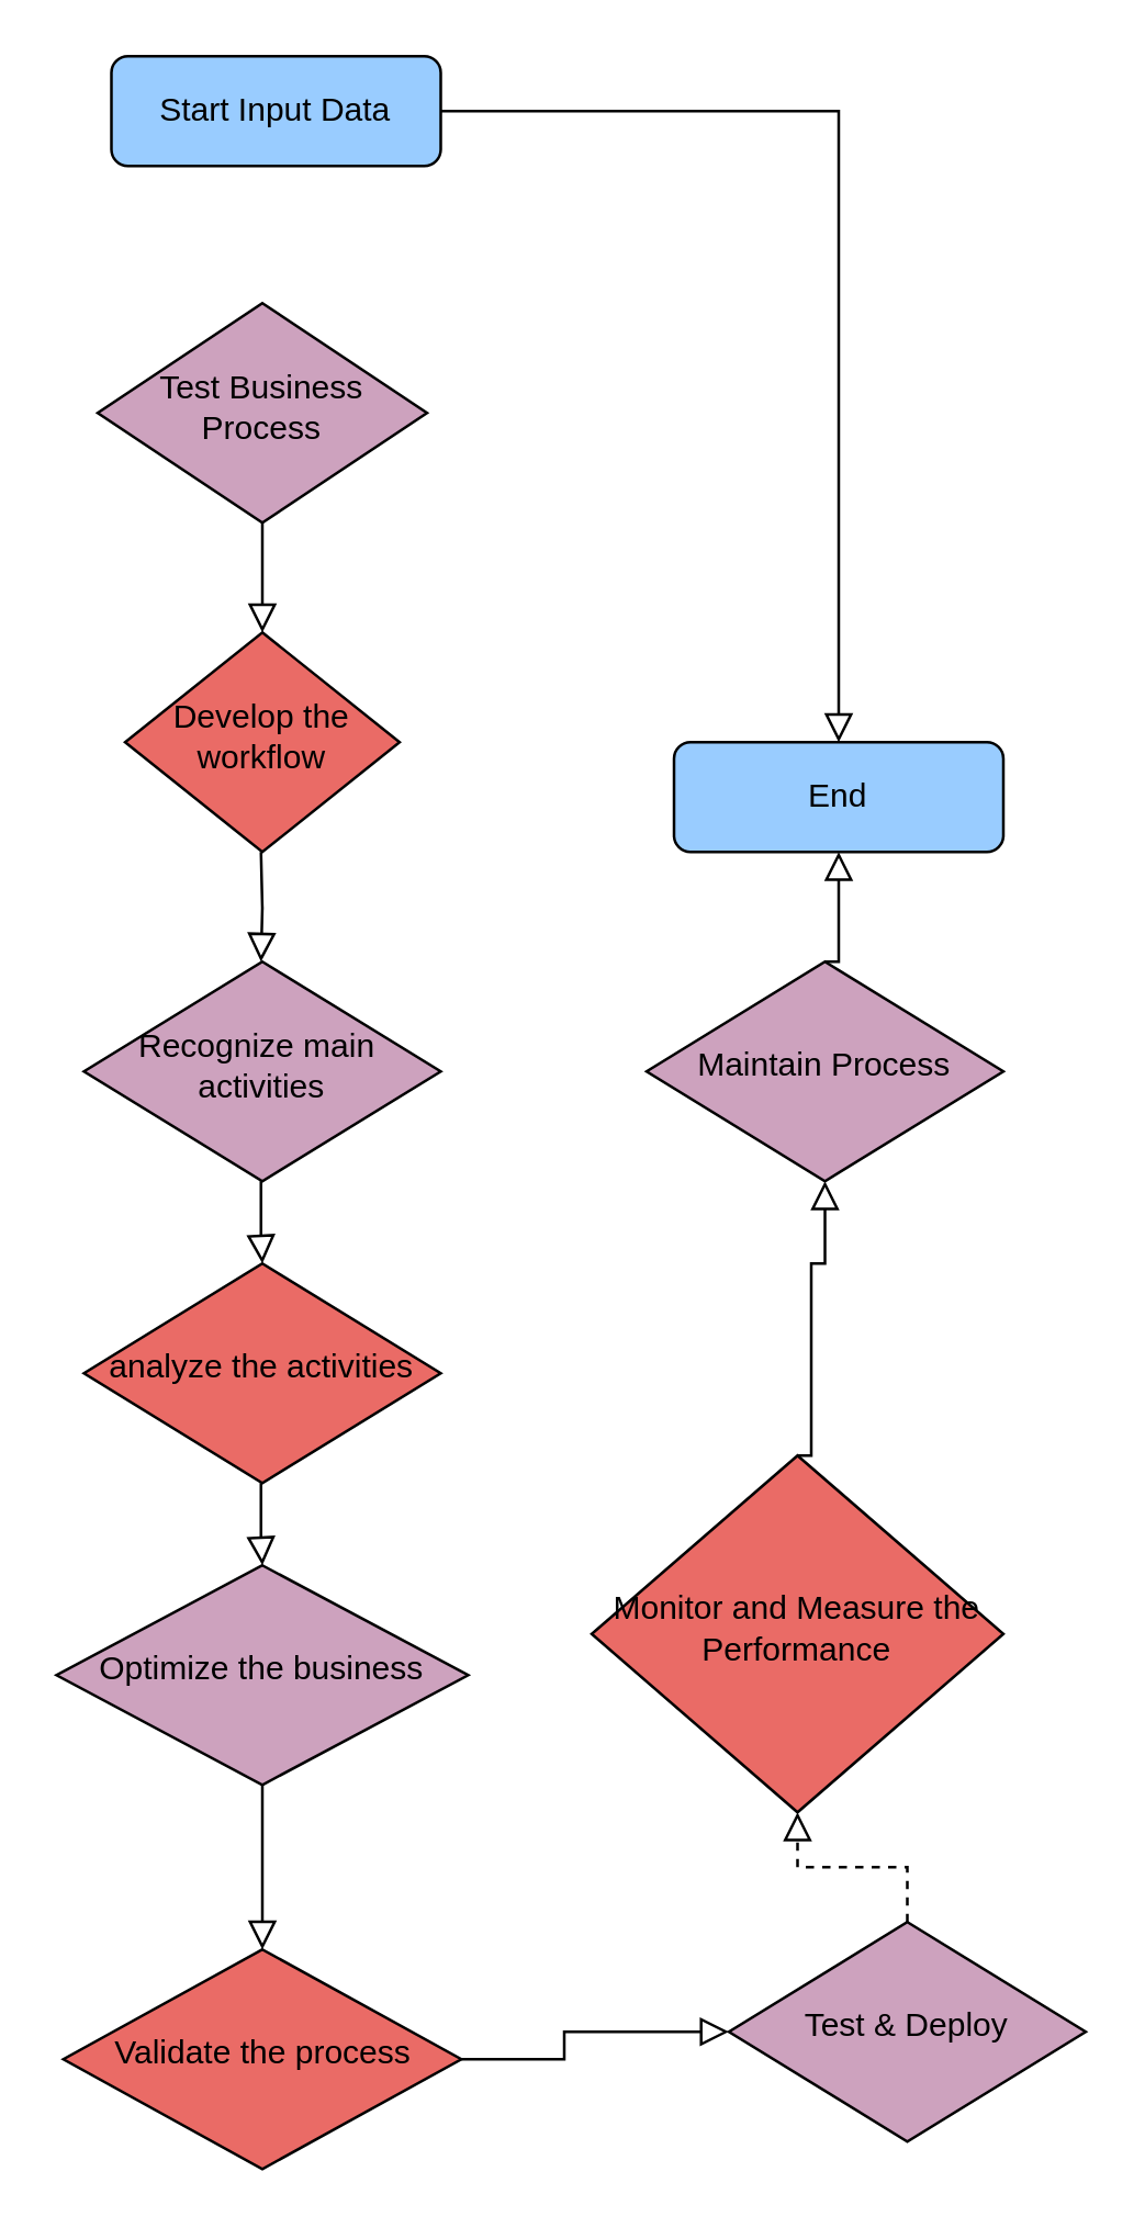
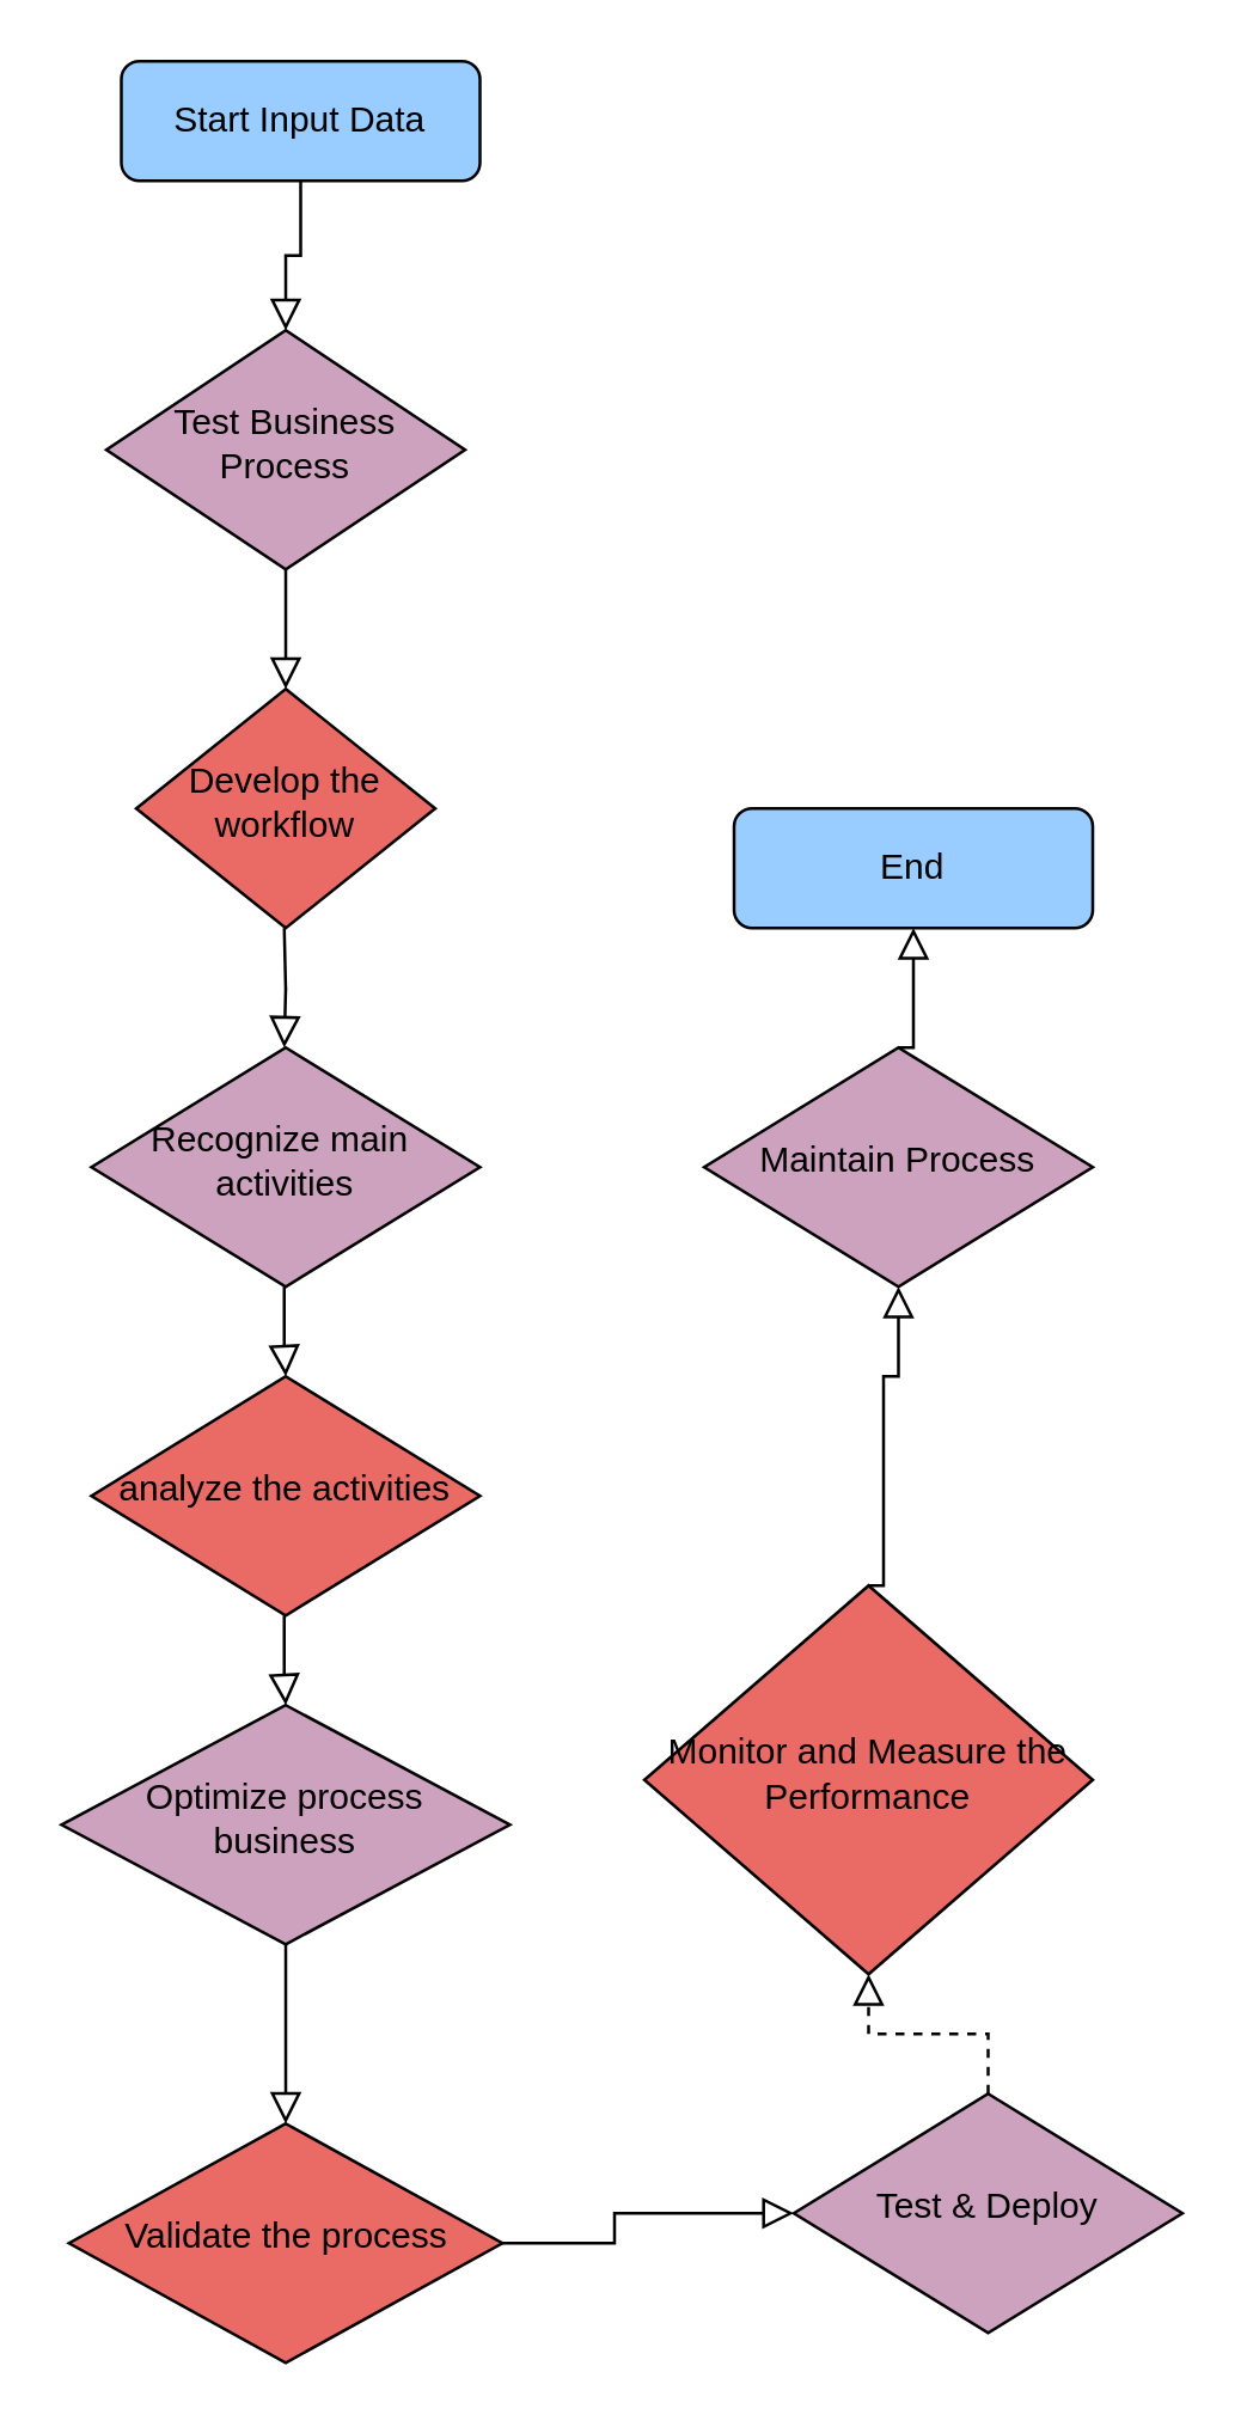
  <mxCell id="0" />
  <mxCell id="1" parent="0" />
- <mxCell id="2" value="" style="rounded=0;html=1;jettySize=auto;orthogonalLoop=1;fontSize=11;endArrow=block;endFill=0;endSize=8;strokeWidth=1;shadow=0;labelBackgroundColor=none;edgeStyle=orthogonalEdgeStyle;" parent="1" source="3" target="6" edge="1"><mxGeometry relative="1" as="geometry" /></mxCell>
+ <mxCell id="2" value="" style="rounded=0;html=1;jettySize=auto;orthogonalLoop=1;fontSize=11;endArrow=block;endFill=0;endSize=8;strokeWidth=1;shadow=0;labelBackgroundColor=none;edgeStyle=orthogonalEdgeStyle;" parent="1" source="3" target="4" edge="1"><mxGeometry relative="1" as="geometry" /></mxCell>
  <mxCell id="3" value="Start Input Data" style="rounded=1;whiteSpace=wrap;html=1;fontSize=12;glass=0;strokeWidth=1;shadow=0;fillColor=#99CCFF;" parent="1" vertex="1"><mxGeometry x="40" y="20" width="120" height="40" as="geometry" /></mxCell>
  <mxCell id="4" value="Test Business Process&lt;br&gt;" style="rhombus;whiteSpace=wrap;html=1;shadow=0;fontFamily=Helvetica;fontSize=12;align=center;strokeWidth=1;spacing=6;spacingTop=-4;fillColor=#CDA2BE;" parent="1" vertex="1"><mxGeometry x="35" y="110" width="120" height="80" as="geometry" /></mxCell>
  <mxCell id="5" value="Develop the workflow" style="rhombus;whiteSpace=wrap;html=1;shadow=0;fontFamily=Helvetica;fontSize=12;align=center;strokeWidth=1;spacing=6;spacingTop=-4;fillColor=#EA6B66;" parent="1" vertex="1"><mxGeometry x="45" y="230" width="100" height="80" as="geometry" /></mxCell>
  <mxCell id="6" value="End" style="rounded=1;whiteSpace=wrap;html=1;fontSize=12;glass=0;strokeWidth=1;shadow=0;fillColor=#99CCFF;" parent="1" vertex="1"><mxGeometry x="245" y="270" width="120" height="40" as="geometry" /></mxCell>
  <mxCell id="7" value="" style="rounded=0;html=1;jettySize=auto;orthogonalLoop=1;fontSize=11;endArrow=block;endFill=0;endSize=8;strokeWidth=1;shadow=0;labelBackgroundColor=none;edgeStyle=orthogonalEdgeStyle;exitX=0.5;exitY=1;exitDx=0;exitDy=0;" edge="1" parent="1" source="4"><mxGeometry relative="1" as="geometry"><mxPoint x="95" y="200" as="sourcePoint" /><mxPoint x="95" y="230" as="targetPoint" /><Array as="points" /></mxGeometry></mxCell>
  <mxCell id="8" value="" style="rounded=0;html=1;jettySize=auto;orthogonalLoop=1;fontSize=11;endArrow=block;endFill=0;endSize=8;strokeWidth=1;shadow=0;labelBackgroundColor=none;edgeStyle=orthogonalEdgeStyle;exitX=0.5;exitY=1;exitDx=0;exitDy=0;" edge="1" parent="1"><mxGeometry relative="1" as="geometry"><mxPoint x="94.5" y="310" as="sourcePoint" /><mxPoint x="94.5" y="350" as="targetPoint" /><Array as="points" /></mxGeometry></mxCell>
  <mxCell id="9" value="Recognize main&amp;nbsp; activities&lt;br&gt;" style="rhombus;whiteSpace=wrap;html=1;shadow=0;fontFamily=Helvetica;fontSize=12;align=center;strokeWidth=1;spacing=6;spacingTop=-4;fillColor=#CDA2BE;" vertex="1" parent="1"><mxGeometry x="30" y="350" width="130" height="80" as="geometry" /></mxCell>
  <mxCell id="10" value="analyze the activities" style="rhombus;whiteSpace=wrap;html=1;shadow=0;fontFamily=Helvetica;fontSize=12;align=center;strokeWidth=1;spacing=6;spacingTop=-4;fillColor=#EA6B66;" vertex="1" parent="1"><mxGeometry x="30" y="460" width="130" height="80" as="geometry" /></mxCell>
- <mxCell id="11" value="Optimize the business" style="rhombus;whiteSpace=wrap;html=1;shadow=0;fontFamily=Helvetica;fontSize=12;align=center;strokeWidth=1;spacing=6;spacingTop=-4;fillColor=#CDA2BE;" vertex="1" parent="1"><mxGeometry x="20" y="570" width="150" height="80" as="geometry" /></mxCell>
+ <mxCell id="11" value="Optimize process business" style="rhombus;whiteSpace=wrap;html=1;shadow=0;fontFamily=Helvetica;fontSize=12;align=center;strokeWidth=1;spacing=6;spacingTop=-4;fillColor=#CDA2BE;" vertex="1" parent="1"><mxGeometry x="20" y="570" width="150" height="80" as="geometry" /></mxCell>
  <mxCell id="12" value="Validate the process" style="rhombus;whiteSpace=wrap;html=1;shadow=0;fontFamily=Helvetica;fontSize=12;align=center;strokeWidth=1;spacing=6;spacingTop=-4;fillColor=#EA6B66;" vertex="1" parent="1"><mxGeometry x="22.5" y="710" width="145" height="80" as="geometry" /></mxCell>
  <mxCell id="13" value="Test &amp;amp; Deploy" style="rhombus;whiteSpace=wrap;html=1;shadow=0;fontFamily=Helvetica;fontSize=12;align=center;strokeWidth=1;spacing=6;spacingTop=-4;fillColor=#CDA2BE;" vertex="1" parent="1"><mxGeometry x="265" y="700" width="130" height="80" as="geometry" /></mxCell>
  <mxCell id="14" value="Monitor and Measure the Performance" style="rhombus;whiteSpace=wrap;html=1;shadow=0;fontFamily=Helvetica;fontSize=12;align=center;strokeWidth=1;spacing=6;spacingTop=-4;fillColor=#EA6B66;" vertex="1" parent="1"><mxGeometry x="215" y="530" width="150" height="130" as="geometry" /></mxCell>
  <mxCell id="15" value="Maintain Process" style="rhombus;whiteSpace=wrap;html=1;shadow=0;fontFamily=Helvetica;fontSize=12;align=center;strokeWidth=1;spacing=6;spacingTop=-4;fillColor=#CDA2BE;" vertex="1" parent="1"><mxGeometry x="235" y="350" width="130" height="80" as="geometry" /></mxCell>
  <mxCell id="16" value="" style="rounded=0;html=1;jettySize=auto;orthogonalLoop=1;fontSize=11;endArrow=block;endFill=0;endSize=8;strokeWidth=1;shadow=0;labelBackgroundColor=none;edgeStyle=orthogonalEdgeStyle;exitX=0.5;exitY=1;exitDx=0;exitDy=0;" edge="1" parent="1"><mxGeometry relative="1" as="geometry"><mxPoint x="94.5" y="430" as="sourcePoint" /><mxPoint x="95" y="460" as="targetPoint" /><Array as="points"><mxPoint x="95" y="450" /><mxPoint x="95" y="450" /></Array></mxGeometry></mxCell>
  <mxCell id="17" value="" style="rounded=0;html=1;jettySize=auto;orthogonalLoop=1;fontSize=11;endArrow=block;endFill=0;endSize=8;strokeWidth=1;shadow=0;labelBackgroundColor=none;edgeStyle=orthogonalEdgeStyle;exitX=0.5;exitY=1;exitDx=0;exitDy=0;" edge="1" parent="1"><mxGeometry relative="1" as="geometry"><mxPoint x="94.5" y="540" as="sourcePoint" /><mxPoint x="95" y="570" as="targetPoint" /><Array as="points"><mxPoint x="95" y="560" /><mxPoint x="95" y="560" /></Array></mxGeometry></mxCell>
  <mxCell id="18" value="" style="rounded=0;html=1;jettySize=auto;orthogonalLoop=1;fontSize=11;endArrow=block;endFill=0;endSize=8;strokeWidth=1;shadow=0;labelBackgroundColor=none;edgeStyle=orthogonalEdgeStyle;exitX=0.5;exitY=1;exitDx=0;exitDy=0;" edge="1" parent="1" source="11"><mxGeometry relative="1" as="geometry"><mxPoint x="94.5" y="680" as="sourcePoint" /><mxPoint x="95" y="710" as="targetPoint" /><Array as="points" /></mxGeometry></mxCell>
  <mxCell id="19" value="" style="rounded=0;html=1;jettySize=auto;orthogonalLoop=1;fontSize=11;endArrow=block;endFill=0;endSize=8;strokeWidth=1;shadow=0;labelBackgroundColor=none;edgeStyle=orthogonalEdgeStyle;exitX=1;exitY=0.5;exitDx=0;exitDy=0;entryX=0;entryY=0.5;entryDx=0;entryDy=0;" edge="1" parent="1" source="12" target="13"><mxGeometry relative="1" as="geometry"><mxPoint x="205" y="730" as="sourcePoint" /><mxPoint x="205" y="790" as="targetPoint" /><Array as="points"><mxPoint x="205" y="750" /><mxPoint x="205" y="740" /></Array></mxGeometry></mxCell>
  <mxCell id="20" value="" style="rounded=0;html=1;jettySize=auto;orthogonalLoop=1;fontSize=11;endArrow=block;endFill=0;endSize=8;strokeWidth=1;shadow=0;labelBackgroundColor=none;edgeStyle=orthogonalEdgeStyle;exitX=0.5;exitY=0;exitDx=0;exitDy=0;entryX=0.5;entryY=1;entryDx=0;entryDy=0;dashed=1;" edge="1" parent="1" source="13" target="14"><mxGeometry relative="1" as="geometry"><mxPoint x="329.5" y="660" as="sourcePoint" /><mxPoint x="329.5" y="720" as="targetPoint" /><Array as="points" /></mxGeometry></mxCell>
  <mxCell id="21" value="" style="rounded=0;html=1;jettySize=auto;orthogonalLoop=1;fontSize=11;endArrow=block;endFill=0;endSize=8;strokeWidth=1;shadow=0;labelBackgroundColor=none;edgeStyle=orthogonalEdgeStyle;exitX=0.5;exitY=0;exitDx=0;exitDy=0;entryX=0.5;entryY=1;entryDx=0;entryDy=0;" edge="1" parent="1" source="14" target="15"><mxGeometry relative="1" as="geometry"><mxPoint x="335" y="470" as="sourcePoint" /><mxPoint x="335" y="530" as="targetPoint" /><Array as="points"><mxPoint x="295" y="530" /><mxPoint x="295" y="460" /><mxPoint x="300" y="460" /></Array></mxGeometry></mxCell>
  <mxCell id="22" value="" style="rounded=0;html=1;jettySize=auto;orthogonalLoop=1;fontSize=11;endArrow=block;endFill=0;endSize=8;strokeWidth=1;shadow=0;labelBackgroundColor=none;edgeStyle=orthogonalEdgeStyle;exitX=0.5;exitY=0;exitDx=0;exitDy=0;entryX=0.5;entryY=1;entryDx=0;entryDy=0;" edge="1" parent="1" source="15" target="6"><mxGeometry relative="1" as="geometry"><mxPoint x="264" y="330" as="sourcePoint" /><mxPoint x="264" y="390" as="targetPoint" /><Array as="points"><mxPoint x="305" y="350" /></Array></mxGeometry></mxCell>
